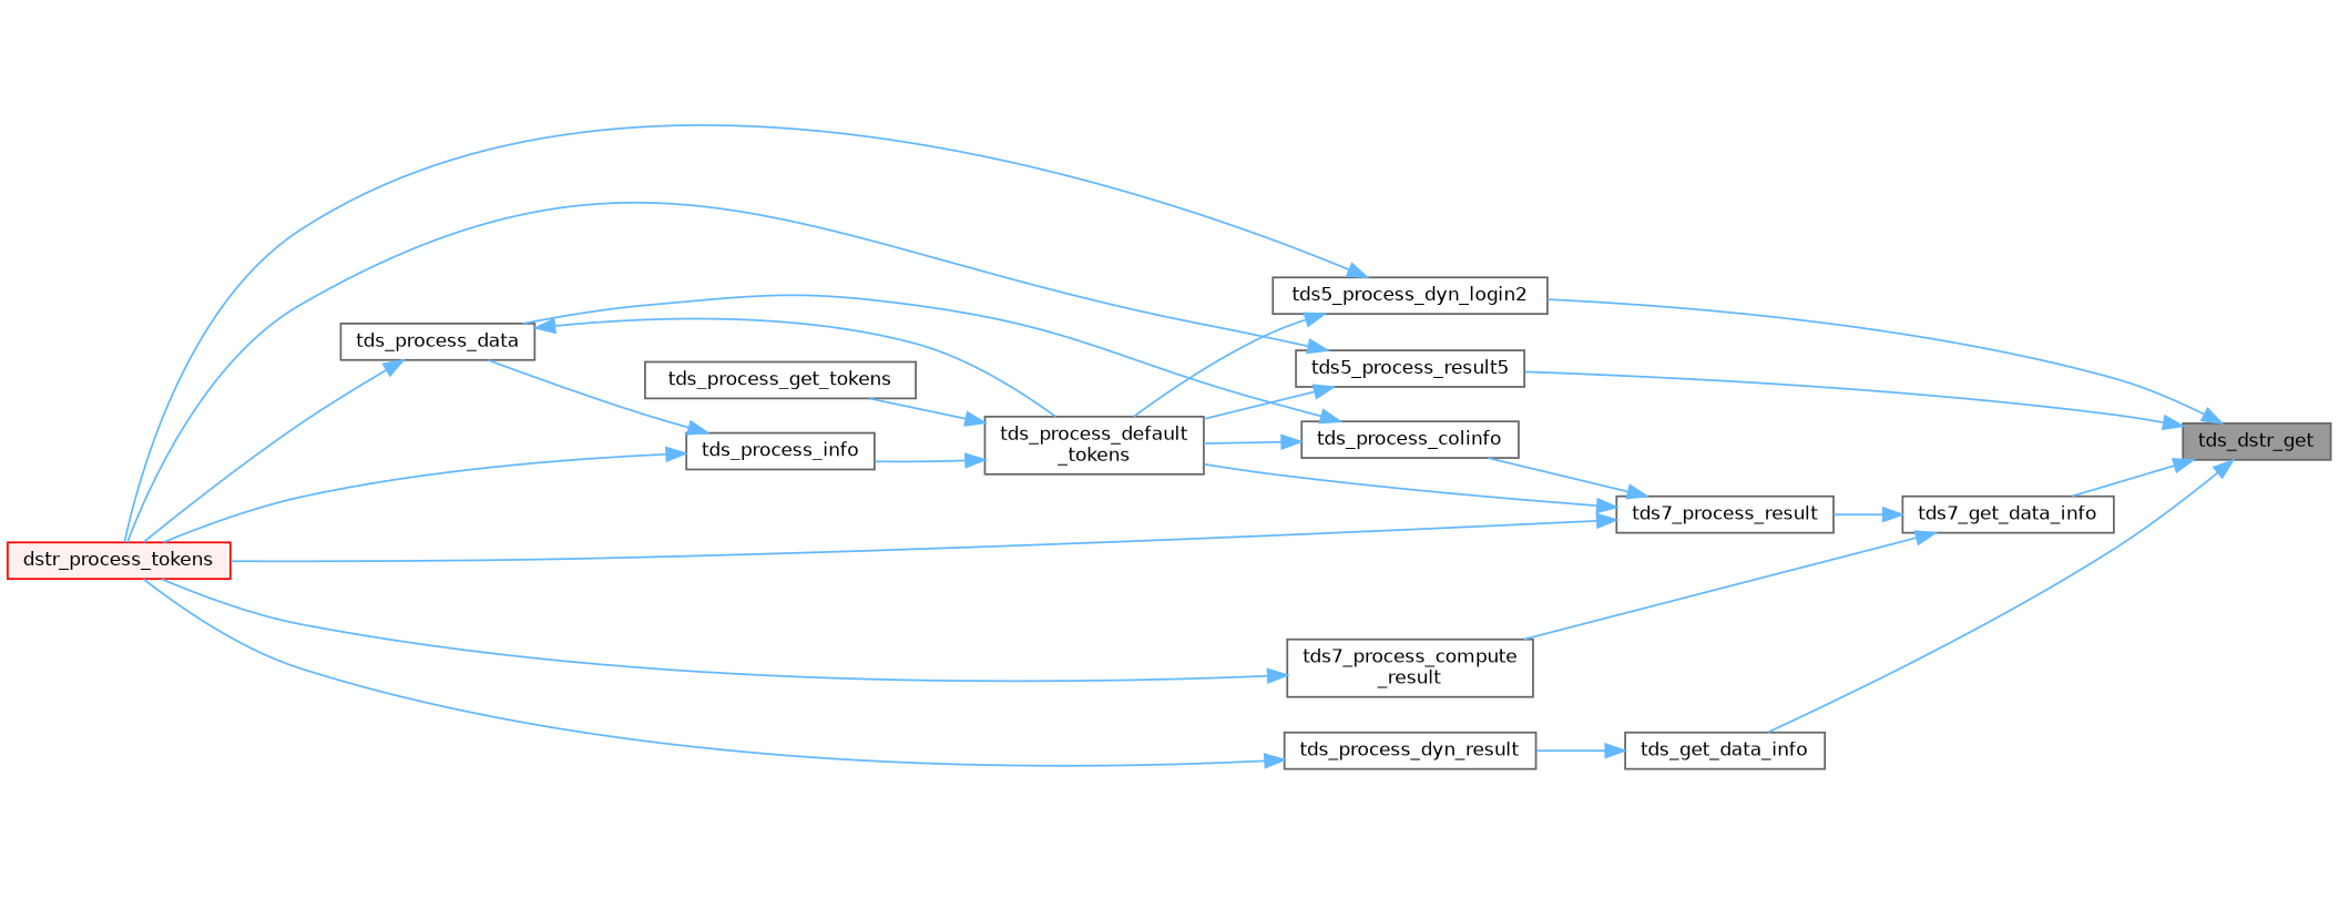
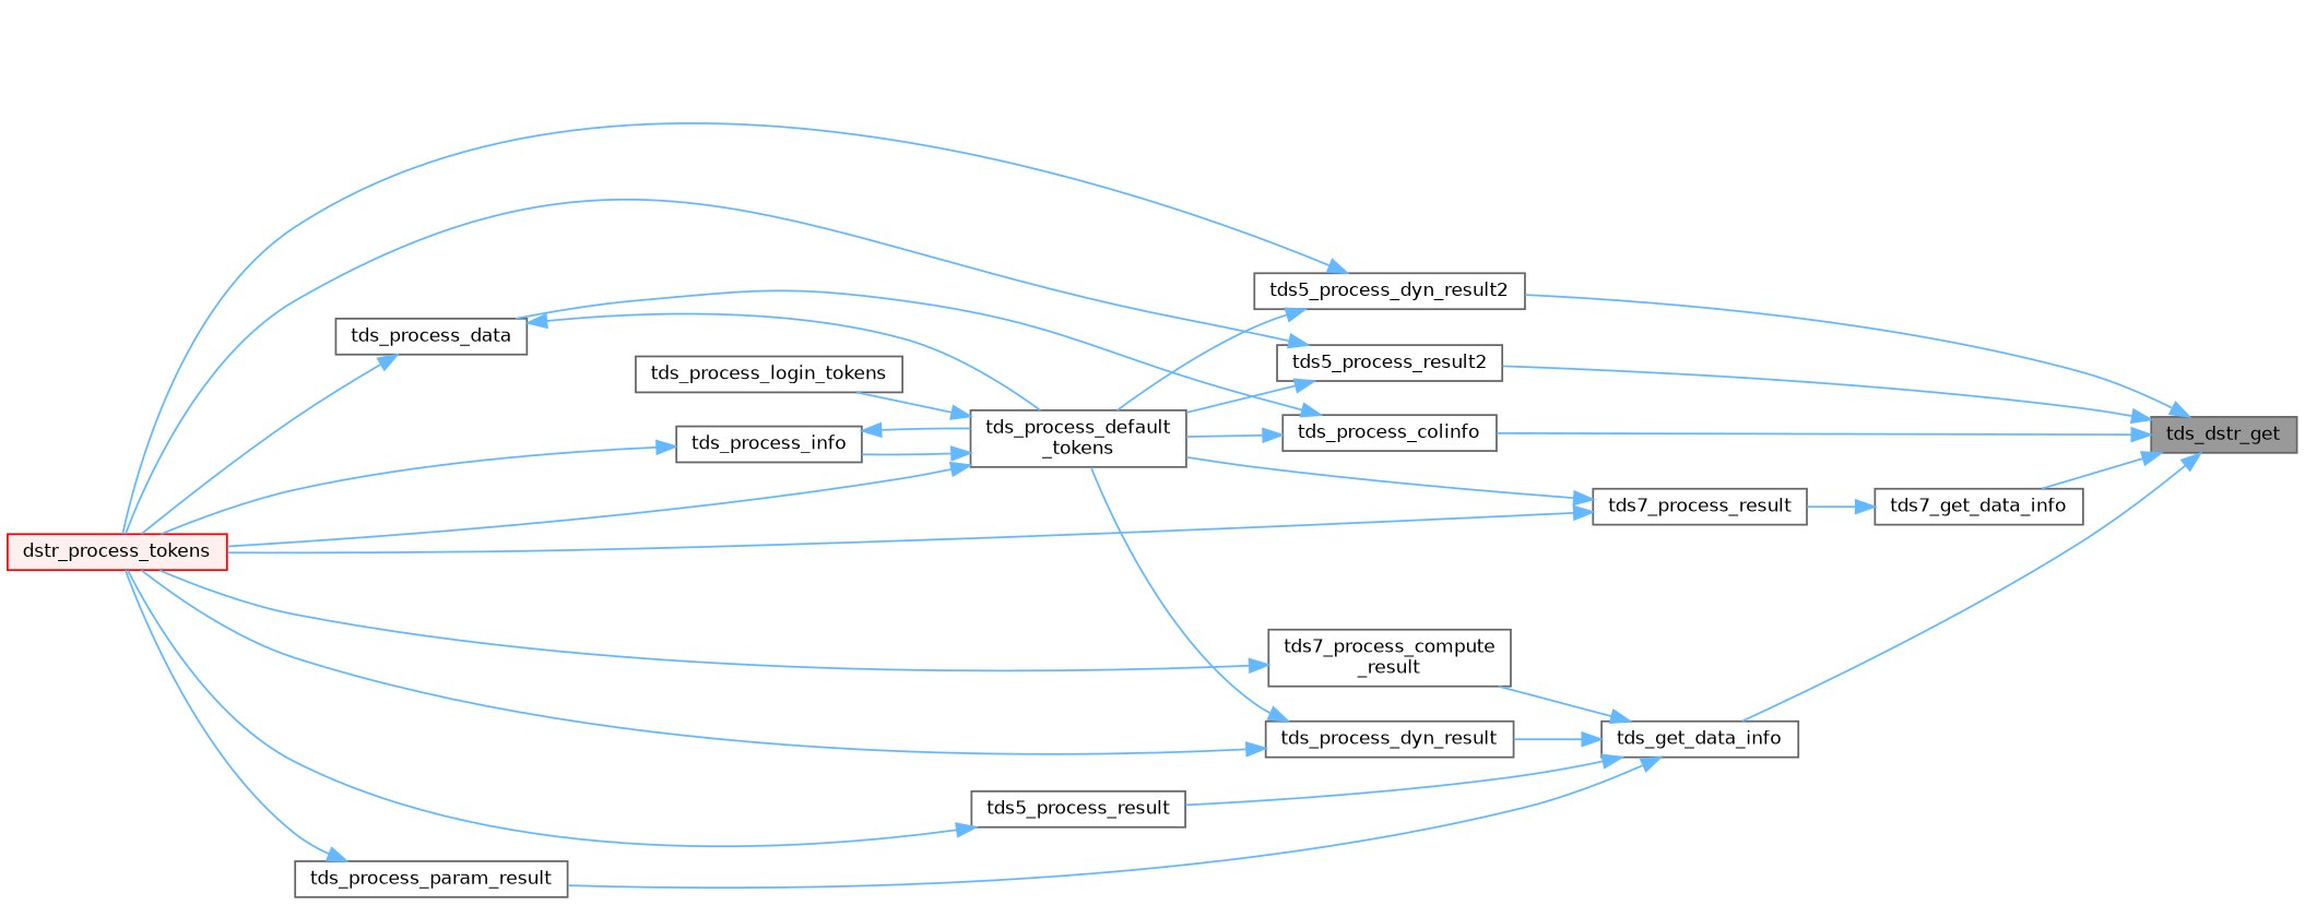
  digraph {
    rankdir=RL
    node [color=grey40 fillcolor=white fontname=Helvetica fontsize=10 shape=box style=filled]
    edge [color=steelblue1 dir=back fontname=Helvetica fontsize=10 labelfontname=Helvetica labelfontsize=10 style=solid]
    n1 [color=gray40 fillcolor=grey60 fontcolor=black height=0.2 label=tds_dstr_get width=0.4]
-   n2 [height=0.2 label=tds5_process_dyn_login2 width=0.4]
-   n3 [height=0.2 label=tds5_process_result5 width=0.4]
+   n2 [height=0.2 label=tds5_process_dyn_result2 width=0.4]
+   n3 [height=0.2 label=tds5_process_result2 width=0.4]
    n4 [height=0.2 label=tds7_get_data_info width=0.4]
    n5 [height=0.2 label=tds_get_data_info width=0.4]
    n6 [height=0.2 label=tds_process_colinfo width=0.4]
    n7 [height=0.2 label="tds_process_default\l_tokens" width=0.4]
    n8 [color=red fillcolor="#FFF0F0" height=0.2 label=dstr_process_tokens width=0.4]
    n9 [height=0.2 label="tds7_process_compute\l_result" width=0.4]
    n10 [height=0.2 label=tds7_process_result width=0.4]
+   n11 [height=0.2 label=tds5_process_result width=0.4]
    n12 [height=0.2 label=tds_process_dyn_result width=0.4]
+   n13 [height=0.2 label=tds_process_param_result width=0.4]
    n14 [height=0.2 label=tds_process_data width=0.4]
    n15 [height=0.2 label=tds_process_info width=0.4]
-   n16 [height=0.2 label=tds_process_get_tokens width=0.4]
+   n16 [height=0.2 label=tds_process_login_tokens width=0.4]
    n1 -> n2
    n1 -> n3
    n1 -> n4
    n1 -> n5
-   n10 -> n6
+   n1 -> n6
    n2 -> n7
    n2 -> n8
    n3 -> n7
    n3 -> n8
-   n4 -> n9
+   n5 -> n9
    n4 -> n10
+   n5 -> n11
    n5 -> n12
+   n5 -> n13
    n6 -> n7
    n6 -> n14
+   n7 -> n8
    n7 -> n15
    n7 -> n16
    n9 -> n8
    n10 -> n7
    n10 -> n8
+   n11 -> n8
+   n12 -> n7
    n12 -> n8
+   n13 -> n8
    n14 -> n7
    n14 -> n8
-   n15 -> n14
+   n15 -> n7
    n15 -> n8
  }
